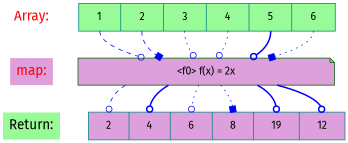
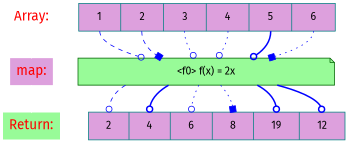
  digraph {
    fontname="Fira Sans"
    node [color=teal fillcolor=palegreen fontcolor=red fontname="Fira Sans" fontsize=18 shape=plaintext style=filled]
    edge [color=blue fontname="Fira Sans" headport=f0 tailport=f0 arrowhead=odot style=dotted]
    "Array:" [fillcolor=white]
-   n2 [fixedsize=true fontcolor=black fontsize=14 label="<f0> 1 | <f1> 2 | <f2> 3 | <f3> 4 | <f4> 5 | <f5> 6" shape=record width=4.75]
+   n2 [fillcolor=plum fixedsize=true fontcolor=black fontsize=14 label="<f0> 1 | <f1> 2 | <f2> 3 | <f3> 4 | <f4> 5 | <f5> 6" shape=record width=4.75]
    "map:" [color=darkgreen fillcolor=plum]
-   n4 [color=darkgreen fillcolor=plum fixedsize=true fontcolor=black fontsize=14 label="<f0> f(x) = 2x" shape=note width=4.75]
-   "Return:" [fontcolor=black]
+   n4 [color=darkgreen fixedsize=true fontcolor=black fontsize=14 label="<f0> f(x) = 2x" shape=note width=4.75]
+   "Return:"
    n6 [fillcolor=plum fixedsize=true fontcolor=black fontsize=14 label="<f0> 2 | <f1> 4 | <f2> 6 | <f3> 8 | <f4> 19 | <f5> 12" shape=record width=4.75]
    subgraph sub_1 {
      rank=same
      "Array:"
      n2
    }
    subgraph sub_2 {
      rank=same
      "map:"
      n4
    }
    subgraph sub_3 {
      rank=same
      "Return:"
      n6
    }
    "Array:" -> "map:" [color=white arrowhead="" style=""]
    n2 -> n4 [style=dashed]
    n2 -> n4 [arrowhead=box style=dashed tailport=f1]
    n2 -> n4 [tailport=f2]
    n2 -> n4 [tailport=f3]
    n2 -> n4 [style=bold tailport=f4]
    n2 -> n4 [arrowhead=box tailport=f5]
    "map:" -> "Return:" [color=white arrowhead="" style=""]
    n4 -> n6 [style=dashed]
    n4 -> n6 [headport=f1 style=bold]
    n4 -> n6 [headport=f2]
    n4 -> n6 [arrowhead=box headport=f3]
    n4 -> n6 [headport=f4 style=bold]
    n4 -> n6 [headport=f5 style=bold]
  }
